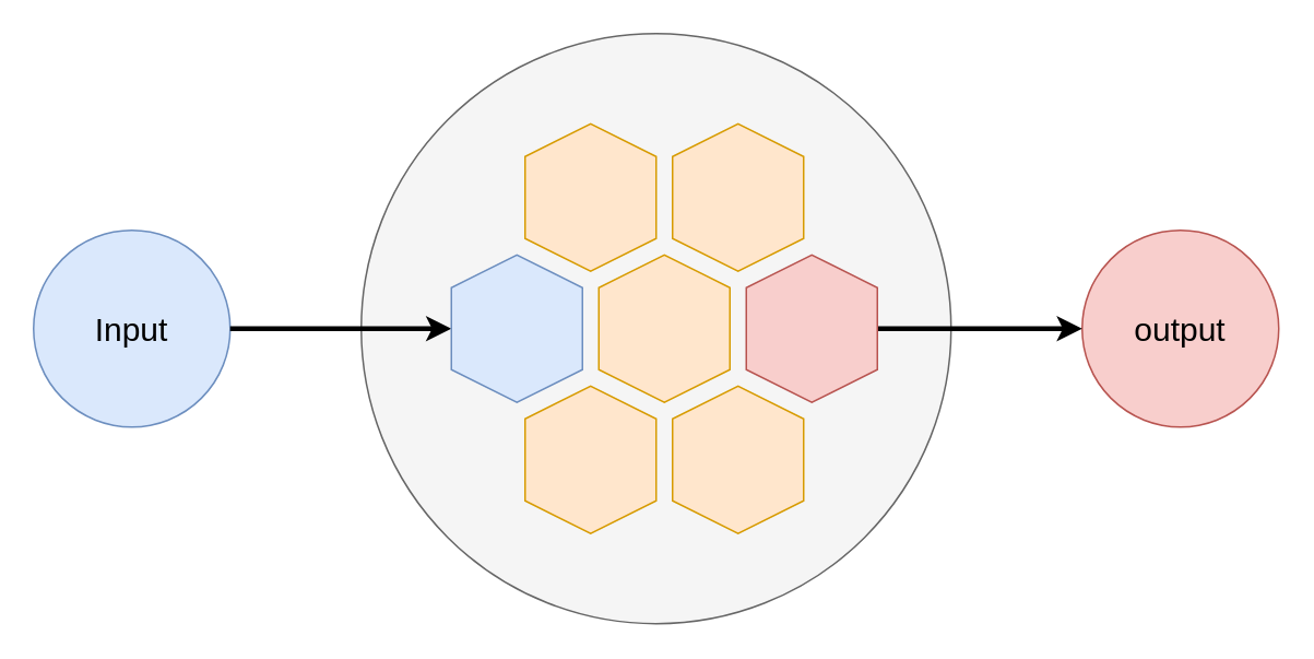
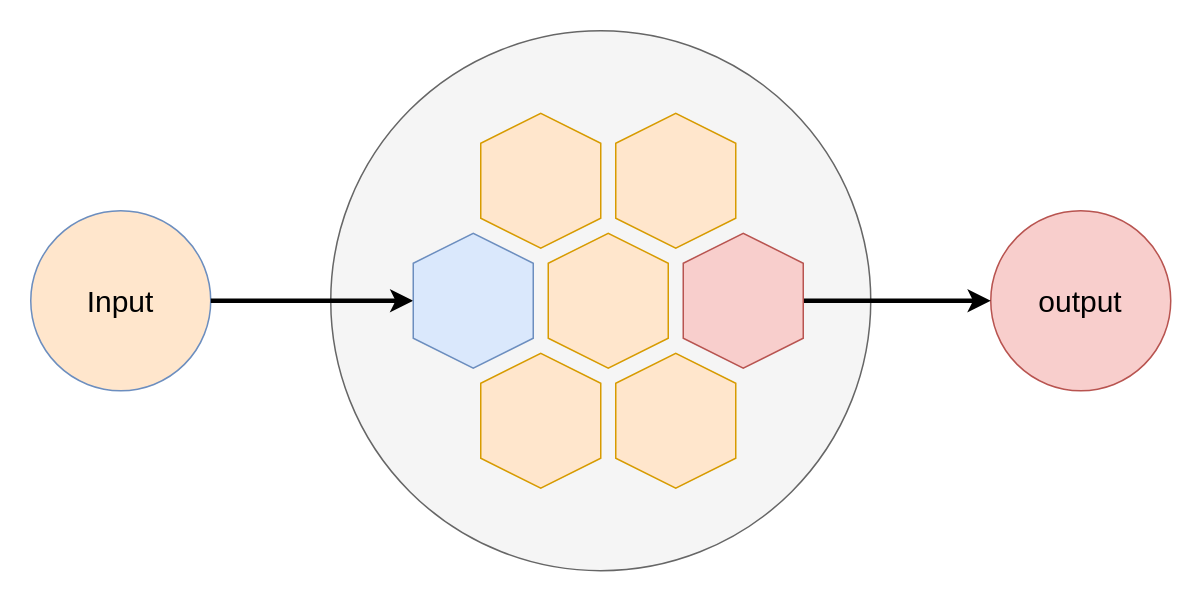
  <mxCell id="0" />
  <mxCell id="1" parent="0" />
- <mxCell id="2" value="Input" style="ellipse;whiteSpace=wrap;html=1;aspect=fixed;fillColor=#dae8fc;strokeColor=#6c8ebf;fontSize=20;" parent="1" vertex="1"><mxGeometry x="20" y="140" width="120" height="120" as="geometry" /></mxCell>
+ <mxCell id="2" value="Input" style="ellipse;whiteSpace=wrap;html=1;aspect=fixed;fillColor=#ffe6cc;strokeColor=#6c8ebf;fontSize=20;" parent="1" vertex="1"><mxGeometry x="20" y="140" width="120" height="120" as="geometry" /></mxCell>
  <mxCell id="3" value="" style="ellipse;whiteSpace=wrap;html=1;aspect=fixed;fillColor=#f5f5f5;strokeColor=#666666;fontColor=#333333;" parent="1" vertex="1"><mxGeometry x="220" y="20" width="360" height="360" as="geometry" /></mxCell>
  <mxCell id="4" value="output" style="ellipse;whiteSpace=wrap;html=1;aspect=fixed;fillColor=#f8cecc;strokeColor=#b85450;fontSize=20;" parent="1" vertex="1"><mxGeometry x="660" y="140" width="120" height="120" as="geometry" /></mxCell>
  <mxCell id="5" value="" style="shape=hexagon;perimeter=hexagonPerimeter2;whiteSpace=wrap;html=1;fixedSize=1;size=20;rotation=-90;fillColor=#ffe6cc;strokeColor=#d79b00;" parent="1" vertex="1"><mxGeometry x="315" y="80" width="90" height="80" as="geometry" /></mxCell>
  <mxCell id="6" style="edgeStyle=orthogonalEdgeStyle;rounded=0;orthogonalLoop=1;jettySize=auto;html=1;entryX=1;entryY=0.5;entryDx=0;entryDy=0;exitX=0.5;exitY=0;exitDx=0;exitDy=0;endArrow=none;endFill=0;startArrow=classic;startFill=1;strokeWidth=3;fontSize=20;" parent="1" source="7" target="2" edge="1"><mxGeometry relative="1" as="geometry"><Array as="points" /></mxGeometry></mxCell>
  <mxCell id="7" value="" style="shape=hexagon;perimeter=hexagonPerimeter2;whiteSpace=wrap;html=1;fixedSize=1;size=20;rotation=-90;fillColor=#dae8fc;strokeColor=#6c8ebf;fontSize=20;" parent="1" vertex="1"><mxGeometry x="270" y="160" width="90" height="80" as="geometry" /></mxCell>
  <mxCell id="8" value="" style="shape=hexagon;perimeter=hexagonPerimeter2;whiteSpace=wrap;html=1;fixedSize=1;size=20;rotation=-90;fillColor=#ffe6cc;strokeColor=#d79b00;fontSize=20;" parent="1" vertex="1"><mxGeometry x="360" y="160" width="90" height="80" as="geometry" /></mxCell>
  <mxCell id="9" value="" style="shape=hexagon;perimeter=hexagonPerimeter2;whiteSpace=wrap;html=1;fixedSize=1;size=20;rotation=-90;fillColor=#ffe6cc;strokeColor=#d79b00;fontSize=20;" parent="1" vertex="1"><mxGeometry x="315" y="240" width="90" height="80" as="geometry" /></mxCell>
  <mxCell id="10" value="" style="shape=hexagon;perimeter=hexagonPerimeter2;whiteSpace=wrap;html=1;fixedSize=1;size=20;rotation=-90;fillColor=#ffe6cc;strokeColor=#d79b00;fontSize=20;" parent="1" vertex="1"><mxGeometry x="405" y="240" width="90" height="80" as="geometry" /></mxCell>
  <mxCell id="11" style="edgeStyle=orthogonalEdgeStyle;rounded=0;orthogonalLoop=1;jettySize=auto;html=1;entryX=0;entryY=0.5;entryDx=0;entryDy=0;startArrow=none;startFill=0;endArrow=classic;endFill=1;exitX=0.5;exitY=1;exitDx=0;exitDy=0;strokeWidth=3;fontSize=20;" parent="1" source="12" target="4" edge="1"><mxGeometry relative="1" as="geometry"><Array as="points" /></mxGeometry></mxCell>
  <mxCell id="12" value="" style="shape=hexagon;perimeter=hexagonPerimeter2;whiteSpace=wrap;html=1;fixedSize=1;size=20;rotation=-90;fillColor=#f8cecc;strokeColor=#b85450;fontSize=20;" parent="1" vertex="1"><mxGeometry x="450" y="160" width="90" height="80" as="geometry" /></mxCell>
  <mxCell id="13" value="" style="shape=hexagon;perimeter=hexagonPerimeter2;whiteSpace=wrap;html=1;fixedSize=1;size=20;rotation=-90;fillColor=#ffe6cc;strokeColor=#d79b00;" parent="1" vertex="1"><mxGeometry x="405" y="80" width="90" height="80" as="geometry" /></mxCell>
